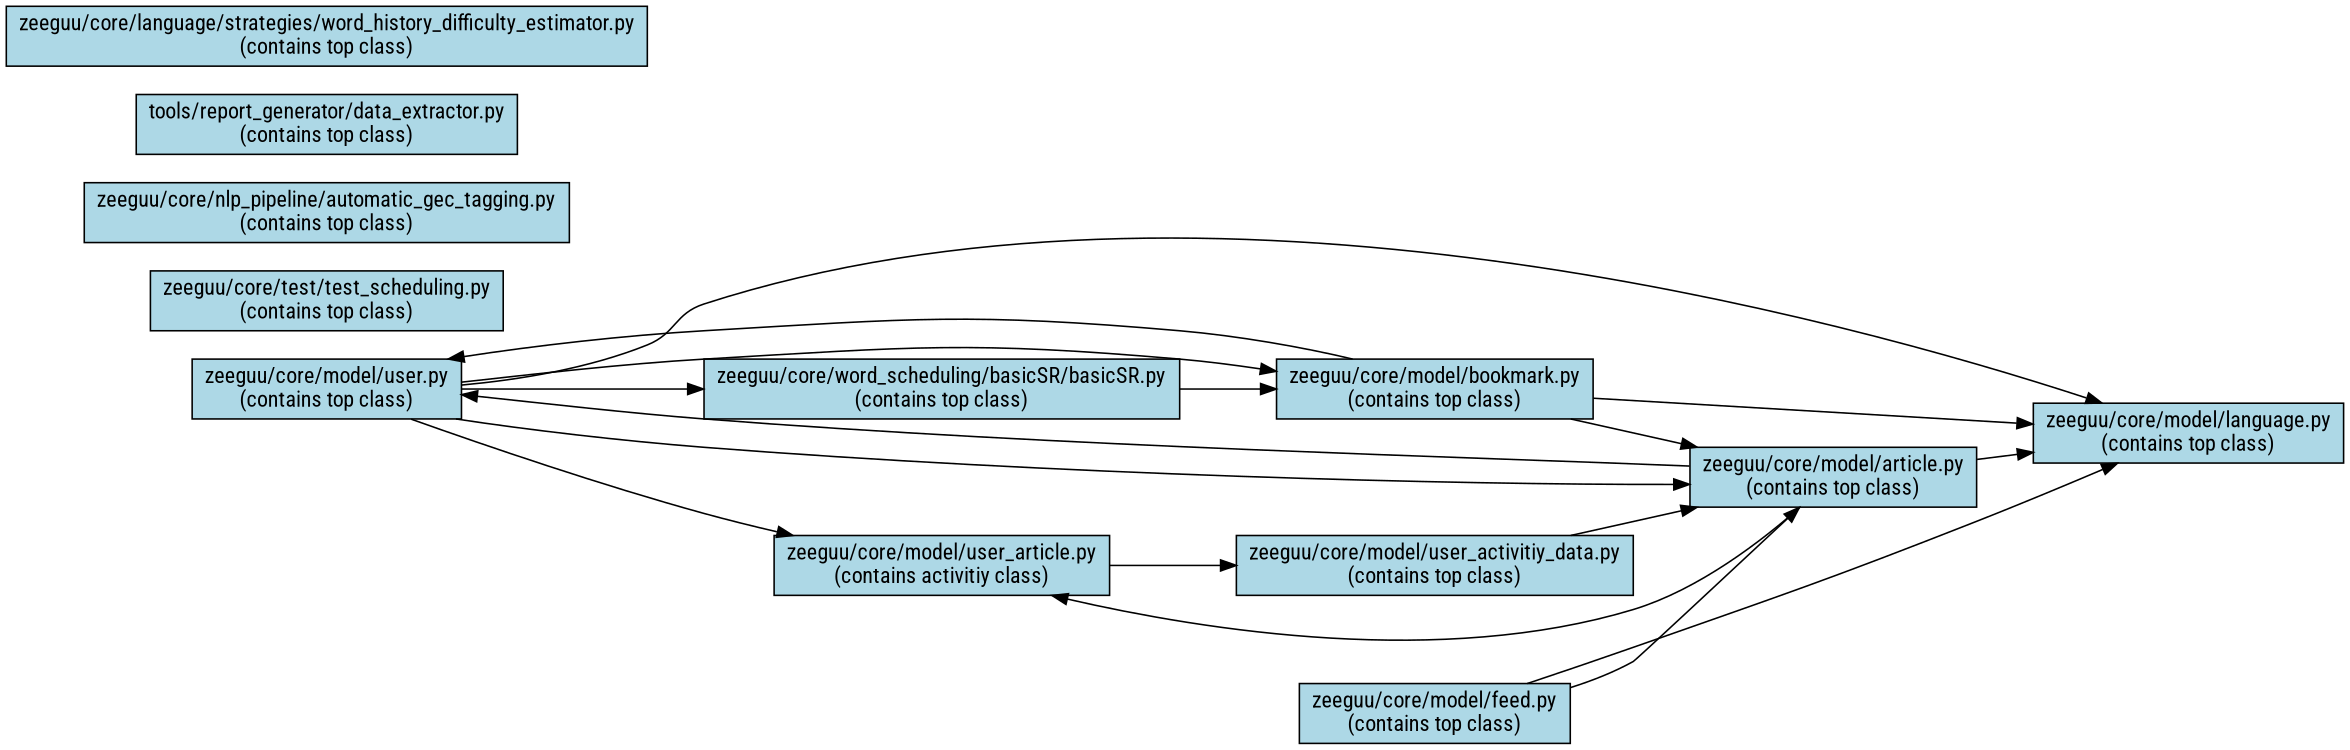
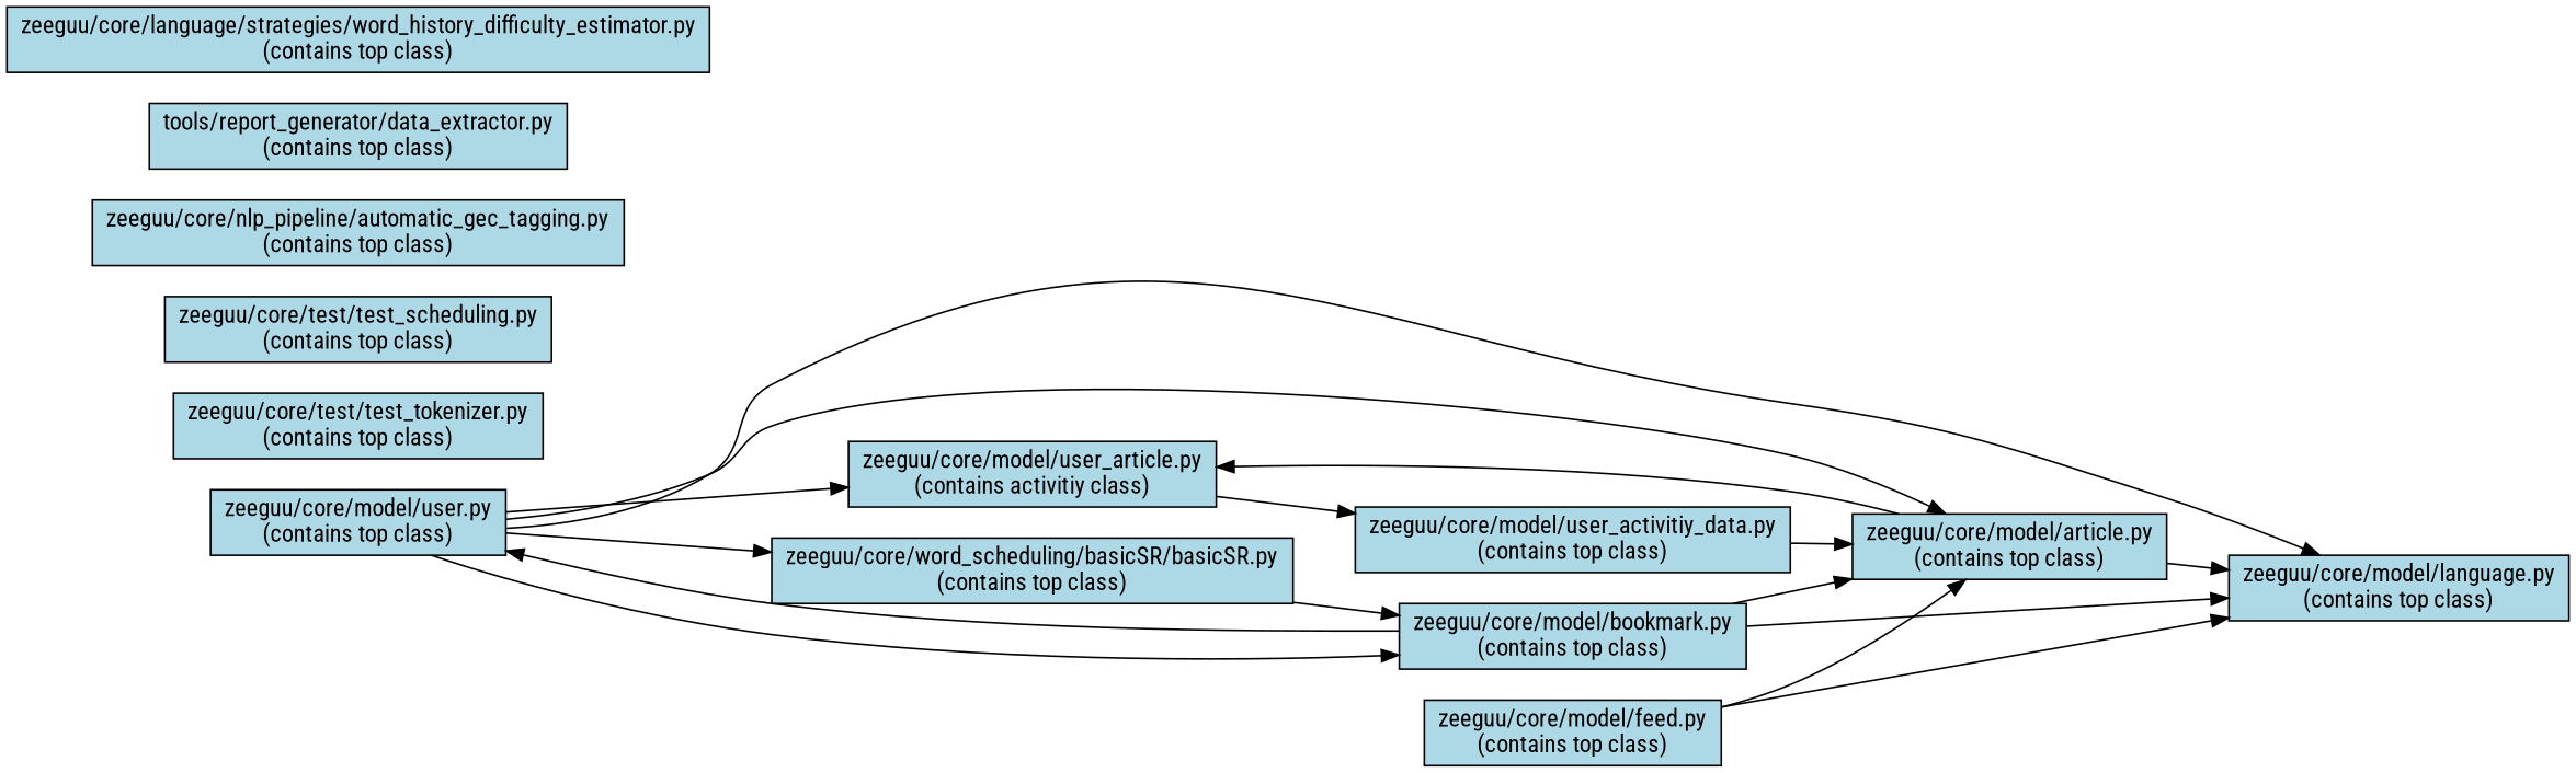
  digraph {
    fontname="Roboto Condensed"
    rankdir=LR
    node [fillcolor=lightblue fontname="Roboto Condensed" shape=box style=filled]
    edge [fontname="Roboto Condensed"]
    n1 [label="zeeguu/core/model/user.py\n(contains top class)"]
    n2 [label="zeeguu/core/model/user_article.py\n(contains activitiy class)"]
    n3 [label="zeeguu/core/model/language.py\n(contains top class)"]
    n4 [label="zeeguu/core/word_scheduling/basicSR/basicSR.py\n(contains top class)"]
    n5 [label="zeeguu/core/model/article.py\n(contains top class)"]
    n6 [label="zeeguu/core/model/bookmark.py\n(contains top class)"]
    n7 [label="zeeguu/core/model/user_activitiy_data.py\n(contains top class)"]
+   n8 [label="zeeguu/core/test/test_tokenizer.py\n(contains top class)"]
    n9 [label="zeeguu/core/test/test_scheduling.py\n(contains top class)"]
    n10 [label="zeeguu/core/nlp_pipeline/automatic_gec_tagging.py\n(contains top class)"]
    n11 [label="tools/report_generator/data_extractor.py\n(contains top class)"]
    n12 [label="zeeguu/core/model/feed.py\n(contains top class)"]
    n13 [label="zeeguu/core/language/strategies/word_history_difficulty_estimator.py\n(contains top class)"]
    n1 -> n2
    n1 -> n3
    n1 -> n4
    n1 -> n5
    n1 -> n6
    n2 -> n7
    n4 -> n6
-   n5 -> n1
    n5 -> n2
    n5 -> n3
    n6 -> n1
    n6 -> n3
    n6 -> n5
    n7 -> n5
    n12 -> n3
    n12 -> n5
  }
